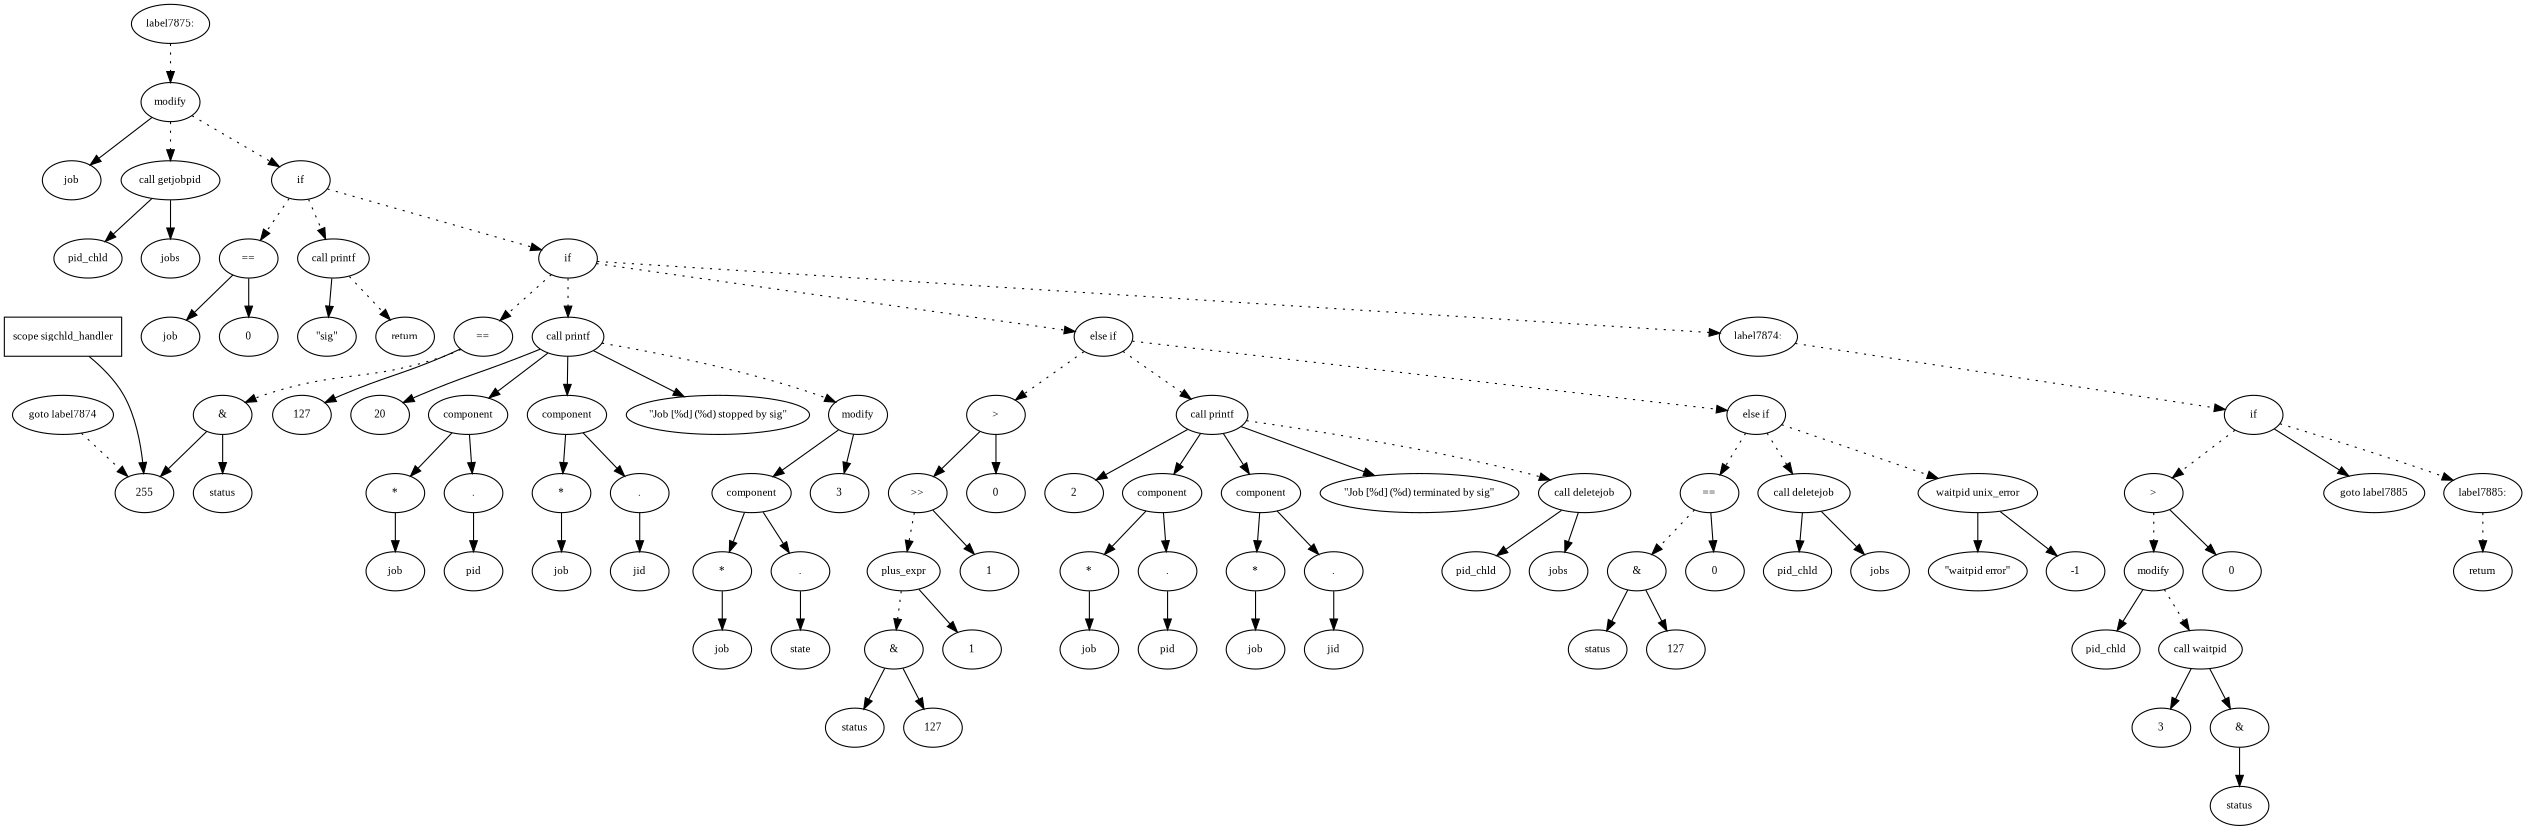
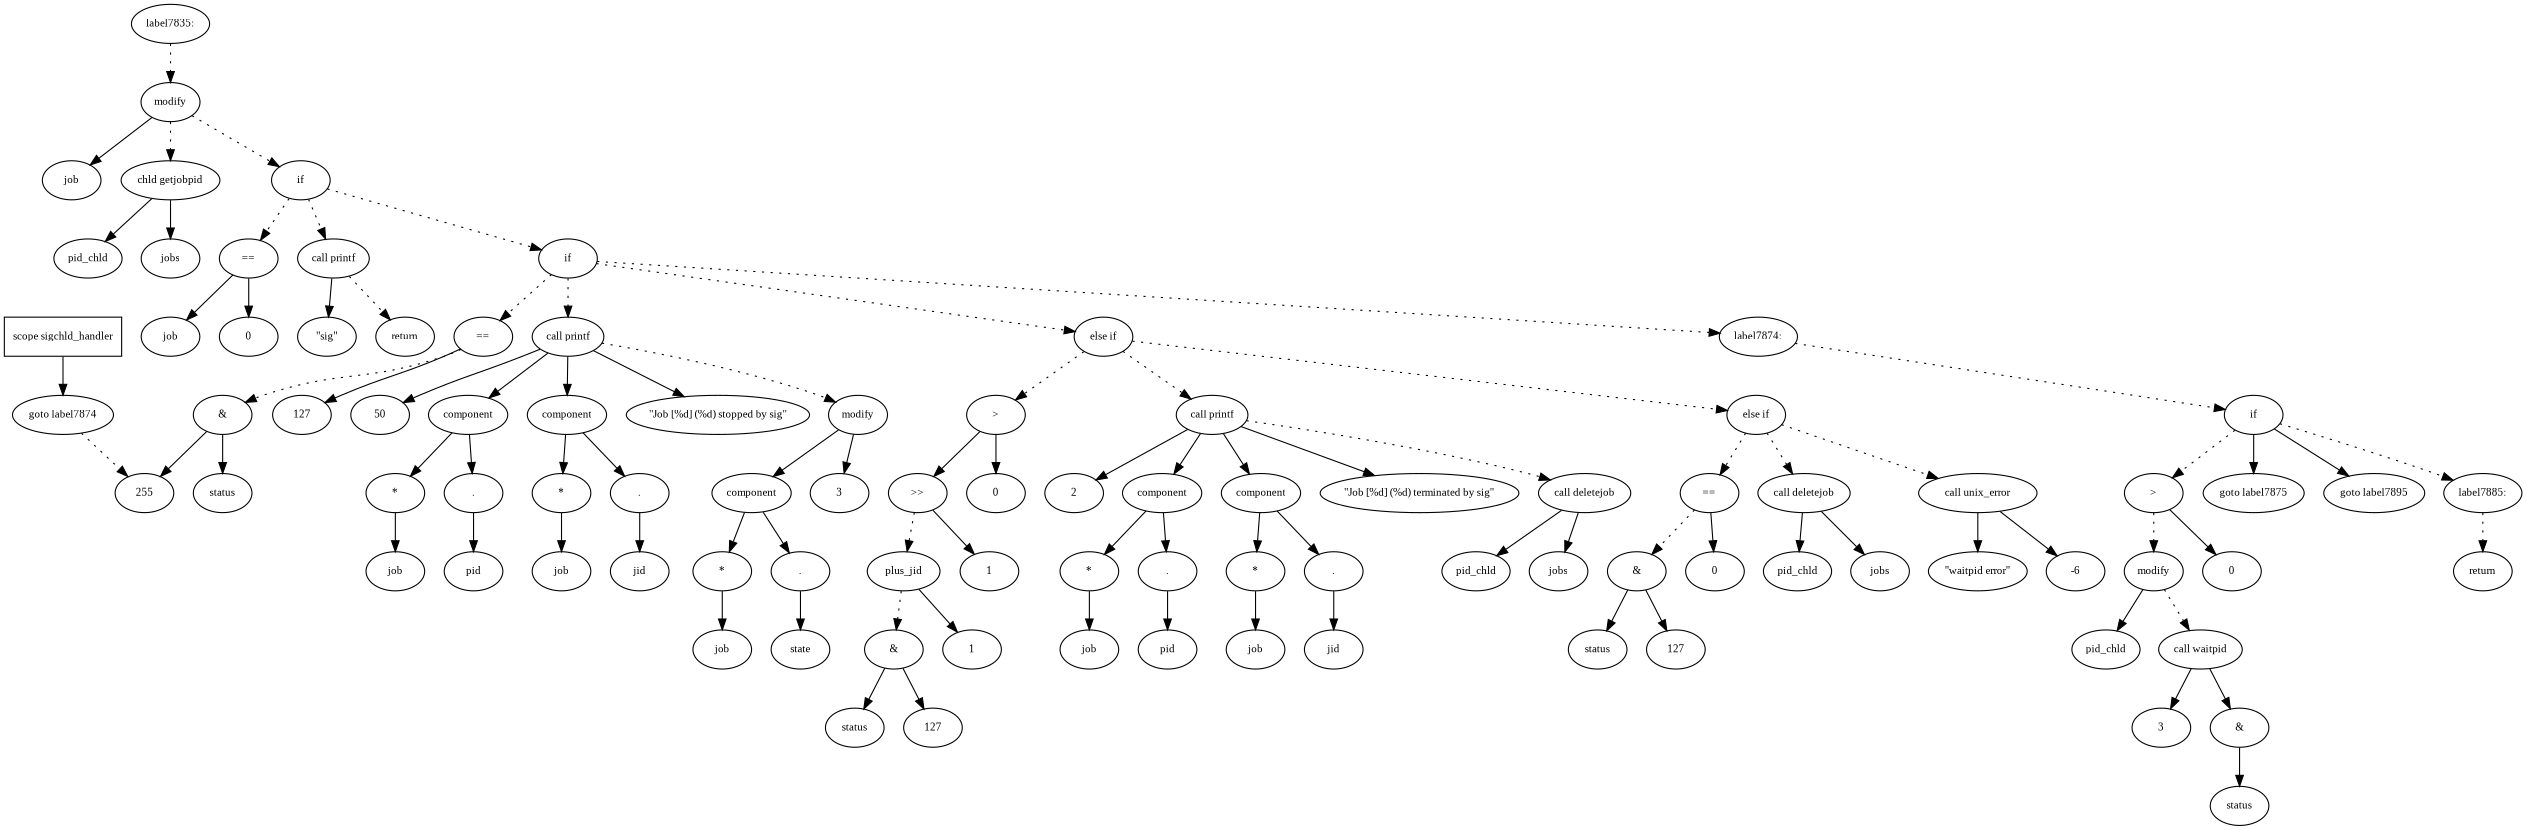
  digraph {
    fontname="Liberation Serif"
    fontsize=10
    node [fontname="Liberation Serif" fontsize=10 shape=ellipse]
    edge [fontname="Liberation Serif" fontsize=10]
    n1 [label="scope sigchld_handler" shape=box]
    n2 [label="goto label7874"]
    n3 [label=255]
-   n4 [label="label7875:"]
+   n4 [label="label7835:"]
    n5 [label=modify]
    n6 [label=job]
-   n7 [label="call getjobpid"]
+   n7 [label="chld getjobpid"]
    n8 [label=if]
    n9 [label=pid_chld]
    n10 [label=jobs]
    n11 [label="=="]
    n12 [label="call printf"]
    n13 [label=if]
    n14 [label=job]
    n15 [label=0]
    n16 [label="\"sig\""]
    n17 [label=return]
    n18 [label="=="]
    n19 [label="call printf"]
    n20 [label="else if"]
    n21 [label="label7874:"]
    n22 [label="&"]
    n23 [label=127]
-   n24 [label=20]
+   n24 [label=50]
    n25 [label=component]
    n26 [label=component]
    n27 [label="\"Job [%d] (%d) stopped by sig\""]
    n28 [label=modify]
    n29 [label=">"]
    n30 [label="call printf"]
    n31 [label="else if"]
    n32 [label=if]
    n33 [label=status]
    n34 [label="*"]
    n35 [label="."]
    n36 [label="*"]
    n37 [label="."]
    n38 [label=component]
    n39 [label=3]
    n40 [label=job]
    n41 [label=pid]
    n42 [label=job]
    n43 [label=jid]
    n44 [label="*"]
    n45 [label="."]
    n46 [label=job]
    n47 [label=state]
    n48 [label=">>"]
    n49 [label=0]
    n50 [label=2]
    n51 [label=component]
    n52 [label=component]
    n53 [label="\"Job [%d] (%d) terminated by sig\""]
    n54 [label="call deletejob"]
    n55 [label="=="]
    n56 [label="call deletejob"]
-   n57 [label="waitpid unix_error"]
-   n58 [label=plus_expr]
+   n57 [label="call unix_error"]
+   n58 [label=plus_jid]
    n59 [label=1]
    n60 [label="&"]
    n61 [label=1]
    n62 [label=status]
    n63 [label=127]
    n64 [label="*"]
    n65 [label="."]
    n66 [label="*"]
    n67 [label="."]
    n68 [label=pid_chld]
    n69 [label=jobs]
    n70 [label=job]
    n71 [label=pid]
    n72 [label=job]
    n73 [label=jid]
    n74 [label="&"]
    n75 [label=0]
    n76 [label=pid_chld]
    n77 [label=jobs]
    n78 [label="\"waitpid error\""]
-   n79 [label=-1]
+   n79 [label=-6]
    n80 [label=status]
    n81 [label=127]
    n82 [label=">"]
-   n84 [label="goto label7885"]
+   n83 [label="goto label7875"]
+   n84 [label="goto label7895"]
    n85 [label="label7885:"]
    n86 [label=modify]
    n87 [label=0]
    n88 [label=return]
    n89 [label=pid_chld]
    n90 [label="call waitpid"]
    n91 [label=3]
    n92 [label="&"]
    n93 [label=status]
-   n1 -> n3
+   n1 -> n2
    n2 -> n3 [style=dotted]
    n4 -> n5 [style=dotted]
    n5 -> n6
    n5 -> n7 [style=dotted]
    n5 -> n8 [style=dotted]
    n7 -> n9
    n7 -> n10
    n8 -> n11 [style=dotted]
    n8 -> n12 [style=dotted]
    n8 -> n13 [style=dotted]
    n11 -> n14
    n11 -> n15
    n12 -> n16
    n12 -> n17 [style=dotted]
    n13 -> n18 [style=dotted]
    n13 -> n19 [style=dotted]
    n13 -> n20 [style=dotted]
    n13 -> n21 [style=dotted]
    n18 -> n22 [style=dotted]
    n18 -> n23
    n19 -> n24
    n19 -> n25
    n19 -> n26
    n19 -> n27
    n19 -> n28 [style=dotted]
    n20 -> n29 [style=dotted]
    n20 -> n30 [style=dotted]
    n20 -> n31 [style=dotted]
    n21 -> n32 [style=dotted]
    n22 -> n3
    n22 -> n33
    n25 -> n34
    n25 -> n35
    n26 -> n36
    n26 -> n37
    n28 -> n38
    n28 -> n39
    n29 -> n48
    n29 -> n49
    n30 -> n50
    n30 -> n51
    n30 -> n52
    n30 -> n53
    n30 -> n54 [style=dotted]
    n31 -> n55 [style=dotted]
    n31 -> n56 [style=dotted]
    n31 -> n57 [style=dotted]
    n32 -> n82 [style=dotted]
+   n32 -> n83
    n32 -> n84
    n32 -> n85 [style=dotted]
    n34 -> n40
    n35 -> n41
    n36 -> n42
    n37 -> n43
    n38 -> n44
    n38 -> n45
    n44 -> n46
    n45 -> n47
    n48 -> n58 [style=dotted]
    n48 -> n59
    n51 -> n64
    n51 -> n65
    n52 -> n66
    n52 -> n67
    n54 -> n68
    n54 -> n69
    n55 -> n74 [style=dotted]
    n55 -> n75
    n56 -> n76
    n56 -> n77
    n57 -> n78
    n57 -> n79
    n58 -> n60 [style=dotted]
    n58 -> n61
    n60 -> n62
    n60 -> n63
    n64 -> n70
    n65 -> n71
    n66 -> n72
    n67 -> n73
    n74 -> n80
    n74 -> n81
    n82 -> n86 [style=dotted]
    n82 -> n87
    n85 -> n88 [style=dotted]
    n86 -> n89
    n86 -> n90 [style=dotted]
    n90 -> n91
    n90 -> n92
    n92 -> n93
  }
